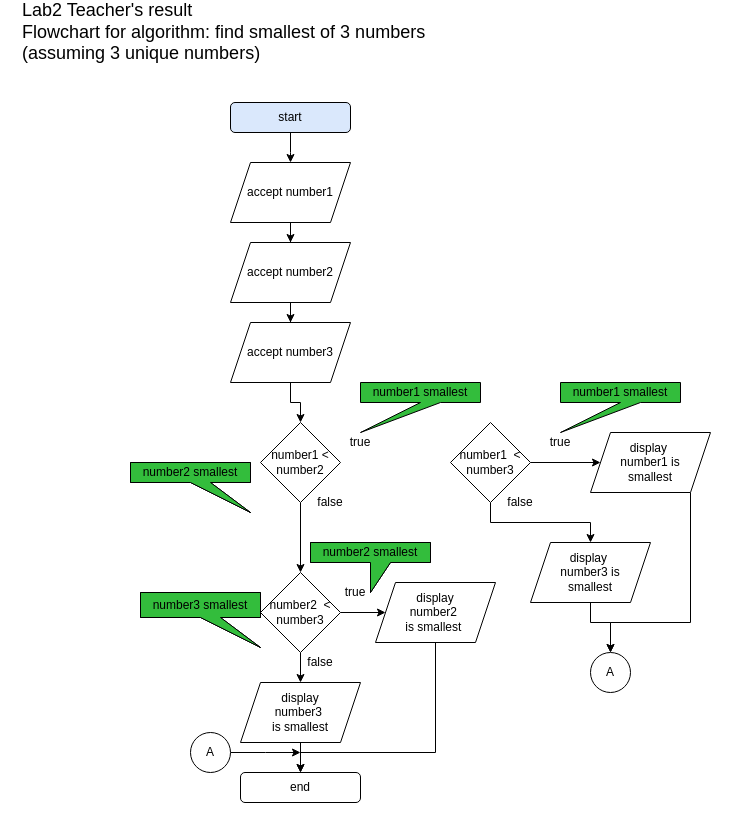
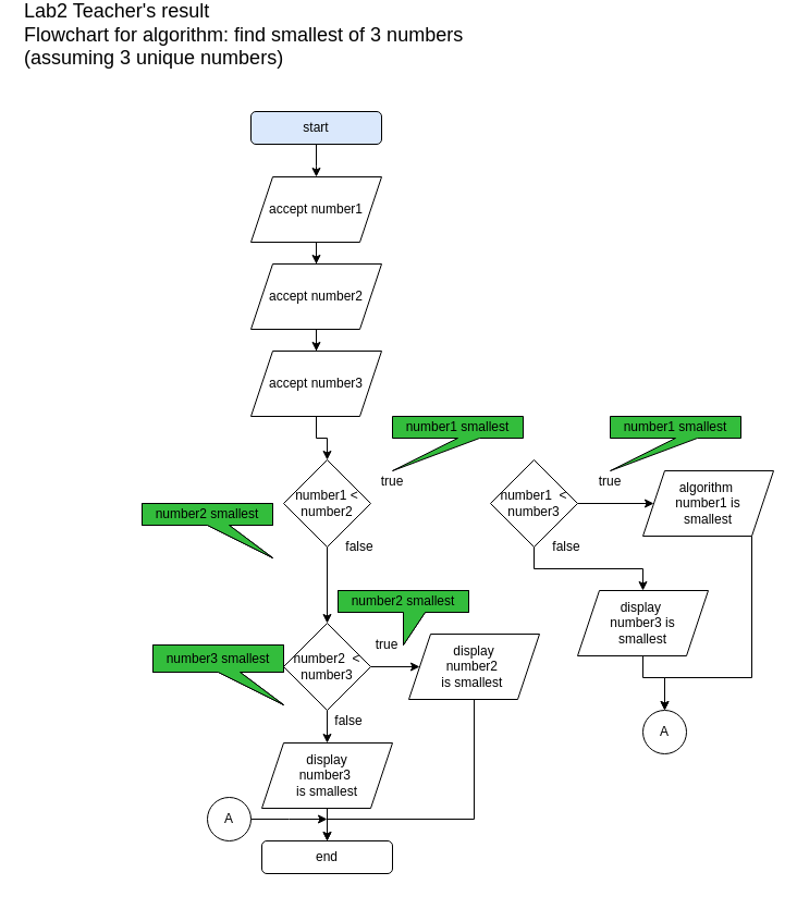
  <mxCell id="0" />
  <mxCell id="1" parent="0" />
  <mxCell id="2" style="edgeStyle=orthogonalEdgeStyle;rounded=0;orthogonalLoop=1;jettySize=auto;html=1;entryX=0.5;entryY=0;entryDx=0;entryDy=0;" edge="1" parent="1" source="3"><mxGeometry relative="1" as="geometry"><mxPoint x="290" y="160" as="targetPoint" /></mxGeometry></mxCell>
  <mxCell id="3" value="start" style="rounded=1;whiteSpace=wrap;html=1;fillColor=#dae8fc;" vertex="1" parent="1"><mxGeometry x="230" y="100" width="120" height="30" as="geometry" /></mxCell>
  <mxCell id="4" value="" style="edgeStyle=orthogonalEdgeStyle;rounded=0;orthogonalLoop=1;jettySize=auto;html=1;" edge="1" parent="1" source="10" target="5"><mxGeometry relative="1" as="geometry"><mxPoint x="285" y="895.02" as="sourcePoint" /></mxGeometry></mxCell>
  <mxCell id="5" value="end" style="rounded=1;whiteSpace=wrap;html=1;" vertex="1" parent="1"><mxGeometry x="240" y="770" width="120" height="30" as="geometry" /></mxCell>
  <mxCell id="6" value="&lt;div&gt;&lt;font style=&quot;font-size: 18px&quot;&gt;Lab2 Teacher's result&lt;br&gt;Flowchart for algorithm: find smallest of 3 numbers&amp;nbsp; &lt;br&gt;(assuming 3 unique numbers)&lt;/font&gt;&lt;/div&gt;" style="text;html=1;strokeColor=none;fillColor=none;align=left;verticalAlign=middle;whiteSpace=wrap;rounded=0;" vertex="1" parent="1"><mxGeometry x="20" y="20" width="510" height="20" as="geometry" /></mxCell>
  <mxCell id="7" value="" style="edgeStyle=orthogonalEdgeStyle;rounded=0;orthogonalLoop=1;jettySize=auto;html=1;" edge="1" parent="1" source="8" target="18"><mxGeometry relative="1" as="geometry" /></mxCell>
  <mxCell id="8" value="accept number1" style="shape=parallelogram;perimeter=parallelogramPerimeter;whiteSpace=wrap;html=1;fixedSize=1;" vertex="1" parent="1"><mxGeometry x="230" y="160" width="120" height="60" as="geometry" /></mxCell>
  <mxCell id="9" style="edgeStyle=orthogonalEdgeStyle;rounded=0;orthogonalLoop=1;jettySize=auto;html=1;entryX=0.5;entryY=0;entryDx=0;entryDy=0;exitX=0.5;exitY=1;exitDx=0;exitDy=0;" edge="1" parent="1" source="12" target="10"><mxGeometry relative="1" as="geometry"><mxPoint x="300" y="770" as="sourcePoint" /></mxGeometry></mxCell>
  <mxCell id="10" value="display &lt;br&gt;number3&amp;nbsp;&lt;br&gt;is smallest" style="shape=parallelogram;perimeter=parallelogramPerimeter;whiteSpace=wrap;html=1;fixedSize=1;" vertex="1" parent="1"><mxGeometry x="240" y="680" width="120" height="60" as="geometry" /></mxCell>
  <mxCell id="11" value="" style="edgeStyle=orthogonalEdgeStyle;rounded=0;orthogonalLoop=1;jettySize=auto;html=1;" edge="1" parent="1" source="12" target="14"><mxGeometry relative="1" as="geometry" /></mxCell>
  <mxCell id="12" value="number2&amp;nbsp; &amp;lt; number3" style="rhombus;whiteSpace=wrap;html=1;" vertex="1" parent="1"><mxGeometry x="260" y="570" width="80" height="80" as="geometry" /></mxCell>
  <mxCell id="13" style="edgeStyle=orthogonalEdgeStyle;rounded=0;orthogonalLoop=1;jettySize=auto;html=1;entryX=0.5;entryY=0;entryDx=0;entryDy=0;" edge="1" parent="1" source="14" target="5"><mxGeometry relative="1" as="geometry"><Array as="points"><mxPoint x="435" y="750" /><mxPoint x="300" y="750" /></Array></mxGeometry></mxCell>
  <mxCell id="14" value="display &lt;br&gt;number2&amp;nbsp;&lt;br&gt;is smallest&amp;nbsp;" style="shape=parallelogram;perimeter=parallelogramPerimeter;whiteSpace=wrap;html=1;fixedSize=1;" vertex="1" parent="1"><mxGeometry x="375" y="580" width="120" height="60" as="geometry" /></mxCell>
  <mxCell id="15" value="false" style="text;html=1;strokeColor=none;fillColor=none;align=center;verticalAlign=middle;whiteSpace=wrap;rounded=0;" vertex="1" parent="1"><mxGeometry x="300" y="650" width="40" height="20" as="geometry" /></mxCell>
  <mxCell id="16" value="true" style="text;html=1;strokeColor=none;fillColor=none;align=center;verticalAlign=middle;whiteSpace=wrap;rounded=0;" vertex="1" parent="1"><mxGeometry x="335" y="580" width="40" height="20" as="geometry" /></mxCell>
  <mxCell id="17" value="" style="edgeStyle=orthogonalEdgeStyle;rounded=0;orthogonalLoop=1;jettySize=auto;html=1;" edge="1" parent="1" source="18" target="26"><mxGeometry relative="1" as="geometry" /></mxCell>
  <mxCell id="18" value="accept number2" style="shape=parallelogram;perimeter=parallelogramPerimeter;whiteSpace=wrap;html=1;fixedSize=1;" vertex="1" parent="1"><mxGeometry x="230" y="240" width="120" height="60" as="geometry" /></mxCell>
  <mxCell id="19" style="edgeStyle=orthogonalEdgeStyle;rounded=0;orthogonalLoop=1;jettySize=auto;html=1;entryX=0.5;entryY=0;entryDx=0;entryDy=0;" edge="1" parent="1" source="20" target="12"><mxGeometry relative="1" as="geometry" /></mxCell>
  <mxCell id="20" value="number1 &amp;lt; number2" style="rhombus;whiteSpace=wrap;html=1;" vertex="1" parent="1"><mxGeometry x="260" y="420" width="80" height="80" as="geometry" /></mxCell>
  <mxCell id="21" style="edgeStyle=orthogonalEdgeStyle;rounded=0;orthogonalLoop=1;jettySize=auto;html=1;entryX=0.5;entryY=0;entryDx=0;entryDy=0;" edge="1" parent="1" source="22" target="37"><mxGeometry relative="1" as="geometry"><Array as="points"><mxPoint x="690" y="620" /><mxPoint x="610" y="620" /></Array></mxGeometry></mxCell>
- <mxCell id="22" value="display&amp;nbsp; &lt;br&gt;number1 is &lt;br&gt;smallest" style="shape=parallelogram;perimeter=parallelogramPerimeter;whiteSpace=wrap;html=1;fixedSize=1;" vertex="1" parent="1"><mxGeometry x="590" y="430" width="120" height="60" as="geometry" /></mxCell>
+ <mxCell id="22" value="algorithm&amp;nbsp; &lt;br&gt;number1 is &lt;br&gt;smallest" style="shape=parallelogram;perimeter=parallelogramPerimeter;whiteSpace=wrap;html=1;fixedSize=1;" vertex="1" parent="1"><mxGeometry x="590" y="430" width="120" height="60" as="geometry" /></mxCell>
  <mxCell id="23" value="true" style="text;html=1;strokeColor=none;fillColor=none;align=center;verticalAlign=middle;whiteSpace=wrap;rounded=0;" vertex="1" parent="1"><mxGeometry x="340" y="430" width="40" height="20" as="geometry" /></mxCell>
  <mxCell id="24" value="false" style="text;html=1;strokeColor=none;fillColor=none;align=center;verticalAlign=middle;whiteSpace=wrap;rounded=0;" vertex="1" parent="1"><mxGeometry x="310" y="490" width="40" height="20" as="geometry" /></mxCell>
  <mxCell id="25" value="" style="edgeStyle=orthogonalEdgeStyle;rounded=0;orthogonalLoop=1;jettySize=auto;html=1;" edge="1" parent="1" source="26" target="20"><mxGeometry relative="1" as="geometry" /></mxCell>
  <mxCell id="26" value="accept number3" style="shape=parallelogram;perimeter=parallelogramPerimeter;whiteSpace=wrap;html=1;fixedSize=1;" vertex="1" parent="1"><mxGeometry x="230" y="320" width="120" height="60" as="geometry" /></mxCell>
  <mxCell id="27" value="number1 smallest" style="shape=callout;whiteSpace=wrap;html=1;perimeter=calloutPerimeter;position2=0;fillColor=#33BD3C;" vertex="1" parent="1"><mxGeometry x="360" y="380" width="120" height="50" as="geometry" /></mxCell>
  <mxCell id="28" value="number2 smallest" style="shape=callout;whiteSpace=wrap;html=1;perimeter=calloutPerimeter;position2=1;" vertex="1" parent="1"><mxGeometry x="130" y="460" width="120" height="50" as="geometry" /></mxCell>
  <mxCell id="29" style="edgeStyle=orthogonalEdgeStyle;rounded=0;orthogonalLoop=1;jettySize=auto;html=1;entryX=0;entryY=0.5;entryDx=0;entryDy=0;" edge="1" parent="1" source="31" target="22"><mxGeometry relative="1" as="geometry" /></mxCell>
  <mxCell id="30" value="" style="edgeStyle=orthogonalEdgeStyle;rounded=0;orthogonalLoop=1;jettySize=auto;html=1;" edge="1" parent="1" source="31" target="36"><mxGeometry relative="1" as="geometry" /></mxCell>
  <mxCell id="31" value="number1&amp;nbsp; &amp;lt; number3" style="rhombus;whiteSpace=wrap;html=1;" vertex="1" parent="1"><mxGeometry x="450" y="420" width="80" height="80" as="geometry" /></mxCell>
  <mxCell id="32" value="true" style="text;html=1;strokeColor=none;fillColor=none;align=center;verticalAlign=middle;whiteSpace=wrap;rounded=0;" vertex="1" parent="1"><mxGeometry x="540" y="430" width="40" height="20" as="geometry" /></mxCell>
  <mxCell id="33" value="number1 smallest" style="shape=callout;whiteSpace=wrap;html=1;perimeter=calloutPerimeter;position2=0;fillColor=#33BD3C;" vertex="1" parent="1"><mxGeometry x="560" y="380" width="120" height="50" as="geometry" /></mxCell>
  <mxCell id="34" value="false" style="text;html=1;strokeColor=none;fillColor=none;align=center;verticalAlign=middle;whiteSpace=wrap;rounded=0;" vertex="1" parent="1"><mxGeometry x="500" y="490" width="40" height="20" as="geometry" /></mxCell>
  <mxCell id="35" value="" style="edgeStyle=orthogonalEdgeStyle;rounded=0;orthogonalLoop=1;jettySize=auto;html=1;" edge="1" parent="1" source="36" target="37"><mxGeometry relative="1" as="geometry"><Array as="points"><mxPoint x="590" y="620" /><mxPoint x="610" y="620" /></Array></mxGeometry></mxCell>
  <mxCell id="36" value="display&amp;nbsp; &lt;br&gt;number3 is &lt;br&gt;smallest" style="shape=parallelogram;perimeter=parallelogramPerimeter;whiteSpace=wrap;html=1;fixedSize=1;" vertex="1" parent="1"><mxGeometry x="530" y="540" width="120" height="60" as="geometry" /></mxCell>
  <mxCell id="37" value="A" style="ellipse;whiteSpace=wrap;html=1;aspect=fixed;" vertex="1" parent="1"><mxGeometry x="590" y="650" width="40" height="40" as="geometry" /></mxCell>
  <mxCell id="38" value="" style="edgeStyle=orthogonalEdgeStyle;rounded=0;orthogonalLoop=1;jettySize=auto;html=1;" edge="1" parent="1" source="39"><mxGeometry relative="1" as="geometry"><mxPoint x="300" y="750" as="targetPoint" /></mxGeometry></mxCell>
  <mxCell id="39" value="A" style="ellipse;whiteSpace=wrap;html=1;aspect=fixed;" vertex="1" parent="1"><mxGeometry x="190" y="730" width="40" height="40" as="geometry" /></mxCell>
  <mxCell id="40" value="number3 smallest" style="shape=callout;whiteSpace=wrap;html=1;perimeter=calloutPerimeter;position2=1;" vertex="1" parent="1"><mxGeometry x="140" y="590" width="120" height="55" as="geometry" /></mxCell>
  <mxCell id="41" value="number2 smallest" style="shape=callout;whiteSpace=wrap;html=1;perimeter=calloutPerimeter;position2=0.5;" vertex="1" parent="1"><mxGeometry x="310" y="540" width="120" height="50" as="geometry" /></mxCell>
  <mxCell id="42" value="number2 smallest" style="shape=callout;whiteSpace=wrap;html=1;perimeter=calloutPerimeter;position2=1;fillColor=#33BD3C;" vertex="1" parent="1"><mxGeometry x="130" y="460" width="120" height="50" as="geometry" /></mxCell>
  <mxCell id="43" value="number3 smallest" style="shape=callout;whiteSpace=wrap;html=1;perimeter=calloutPerimeter;position2=1;fillColor=#33BD3C;" vertex="1" parent="1"><mxGeometry x="140" y="590" width="120" height="55" as="geometry" /></mxCell>
  <mxCell id="44" value="number2 smallest" style="shape=callout;whiteSpace=wrap;html=1;perimeter=calloutPerimeter;position2=0.5;fillColor=#33BD3C;" vertex="1" parent="1"><mxGeometry x="310" y="540" width="120" height="50" as="geometry" /></mxCell>
